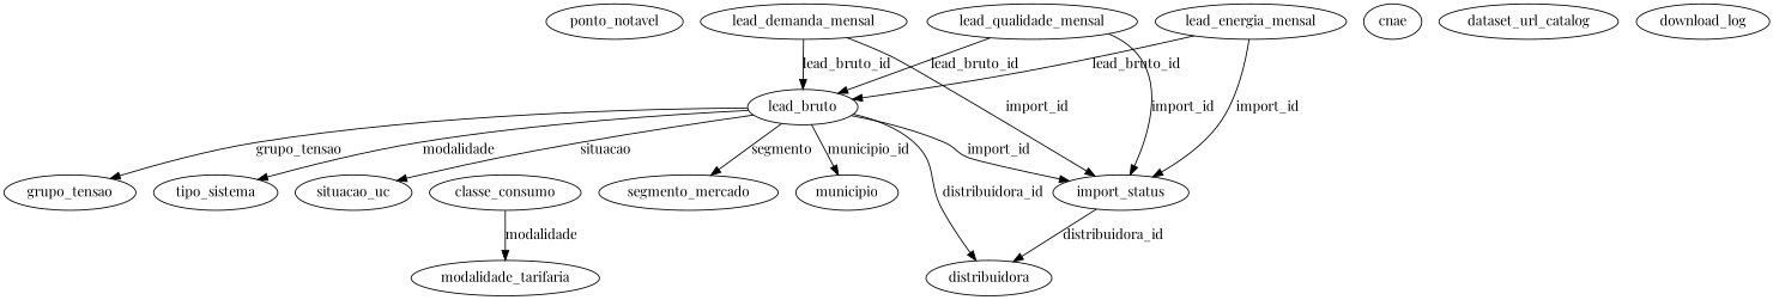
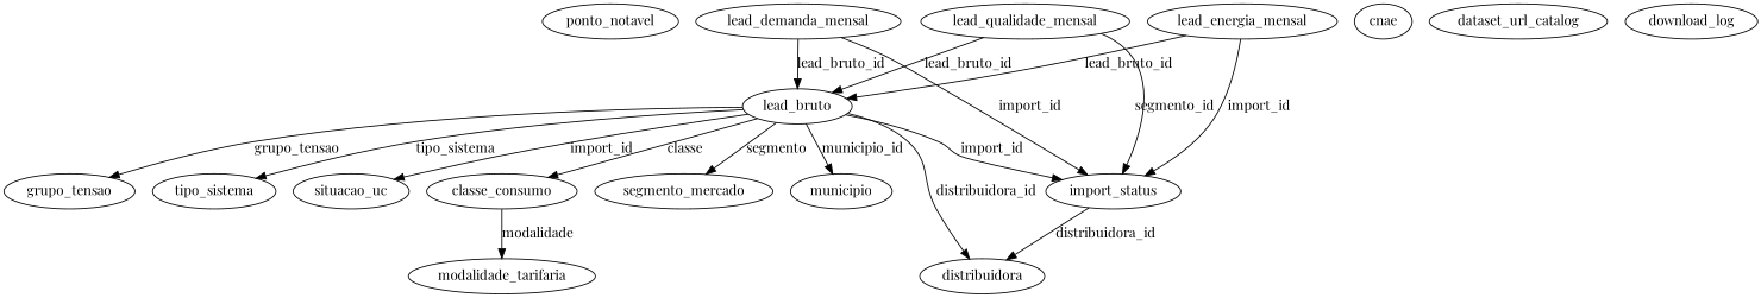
  digraph {
    fontname="Playfair Display"
    node [fontname="Playfair Display"]
    edge [fontname="Playfair Display"]
    ponto_notavel
    lead_energia_mensal
    lead_bruto
    import_status
    tipo_sistema
    situacao_uc
    classe_consumo
    distribuidora
    segmento_mercado
    municipio
    grupo_tensao
    modalidade_tarifaria
    lead_qualidade_mensal
    lead_demanda_mensal
    cnae
    dataset_url_catalog
    download_log
    lead_energia_mensal -> lead_bruto [label=lead_bruto_id]
    lead_energia_mensal -> import_status [label=import_id]
    lead_bruto -> import_status [label=import_id]
-   lead_bruto -> tipo_sistema [label=modalidade]
-   lead_bruto -> situacao_uc [label=situacao]
+   lead_bruto -> tipo_sistema [label=tipo_sistema]
+   lead_bruto -> situacao_uc [label=import_id]
+   lead_bruto -> classe_consumo [label=classe]
    lead_bruto -> distribuidora [label=distribuidora_id]
    lead_bruto -> segmento_mercado [label=segmento]
    lead_bruto -> municipio [label=municipio_id]
    lead_bruto -> grupo_tensao [label=grupo_tensao]
    import_status -> distribuidora [label=distribuidora_id]
    classe_consumo -> modalidade_tarifaria [label=modalidade]
    lead_qualidade_mensal -> lead_bruto [label=lead_bruto_id]
-   lead_qualidade_mensal -> import_status [label=import_id]
+   lead_qualidade_mensal -> import_status [label=segmento_id]
    lead_demanda_mensal -> lead_bruto [label=lead_bruto_id]
    lead_demanda_mensal -> import_status [label=import_id]
  }
